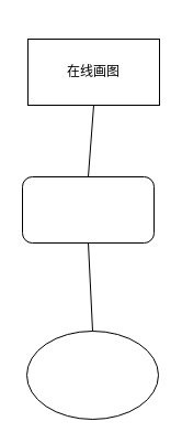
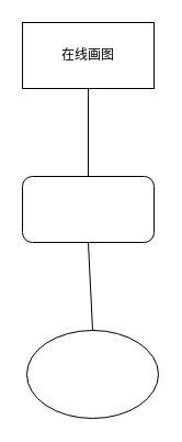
  <mxCell id="0" />
  <mxCell id="1" parent="0" />
  <mxCell id="2" value="" style="rounded=1;whiteSpace=wrap;html=1;" parent="1" vertex="1"><mxGeometry x="20" y="160" width="120" height="60" as="geometry" /></mxCell>
- <mxCell id="3" value="在线画图" style="rounded=0;whiteSpace=wrap;html=1;" parent="1" vertex="1"><mxGeometry x="25" y="35" width="120" height="60" as="geometry" /></mxCell>
+ <mxCell id="3" value="在线画图" style="rounded=0;whiteSpace=wrap;html=1;" parent="1" vertex="1"><mxGeometry x="20" y="20" width="120" height="60" as="geometry" /></mxCell>
  <mxCell id="4" value="" style="ellipse;whiteSpace=wrap;html=1;" parent="1" vertex="1"><mxGeometry x="24" y="300" width="120" height="80" as="geometry" /></mxCell>
  <mxCell id="5" value="" style="endArrow=none;html=1;rounded=0;entryX=0.5;entryY=1;entryDx=0;entryDy=0;exitX=0.5;exitY=0;exitDx=0;exitDy=0;" parent="1" source="2" target="3" edge="1"><mxGeometry width="50" height="50" relative="1" as="geometry"><mxPoint x="60" y="210" as="sourcePoint" /><mxPoint x="110" y="160" as="targetPoint" /></mxGeometry></mxCell>
  <mxCell id="6" value="" style="endArrow=none;html=1;rounded=0;entryX=0.5;entryY=1;entryDx=0;entryDy=0;exitX=0.5;exitY=0;exitDx=0;exitDy=0;" parent="1" source="4" target="2" edge="1"><mxGeometry width="50" height="50" relative="1" as="geometry"><mxPoint x="100" y="300" as="sourcePoint" /><mxPoint x="150" y="250" as="targetPoint" /></mxGeometry></mxCell>
